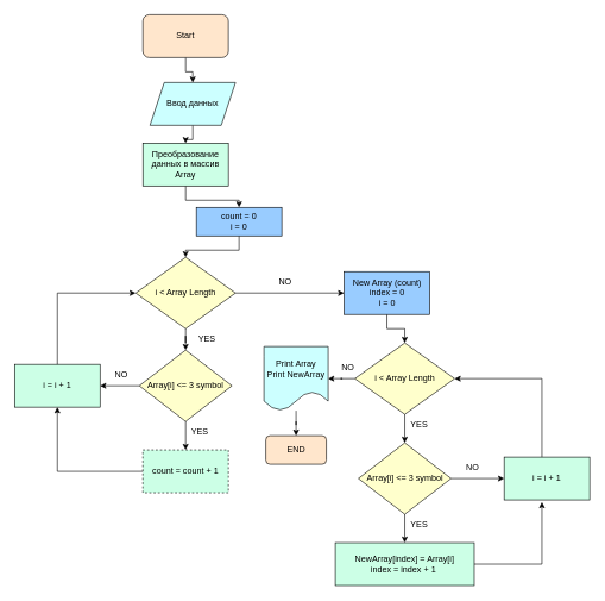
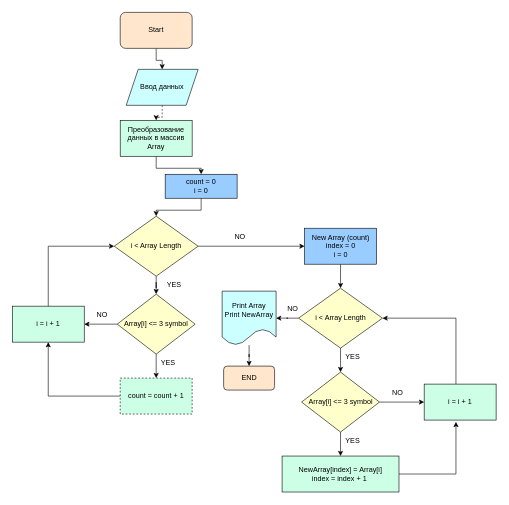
  <mxCell id="0" />
  <mxCell id="1" parent="0" />
  <mxCell id="2" value="" style="edgeStyle=orthogonalEdgeStyle;rounded=0;orthogonalLoop=1;jettySize=auto;html=1;" edge="1" parent="1" source="3" target="5"><mxGeometry relative="1" as="geometry" /></mxCell>
  <mxCell id="3" value="Start" style="rounded=1;whiteSpace=wrap;html=1;fillColor=#FFE6CC;" vertex="1" parent="1"><mxGeometry x="200" y="20" width="120" height="60" as="geometry" /></mxCell>
- <mxCell id="4" value="" style="edgeStyle=orthogonalEdgeStyle;rounded=0;orthogonalLoop=1;jettySize=auto;html=1;" edge="1" parent="1" source="5" target="7"><mxGeometry relative="1" as="geometry" /></mxCell>
+ <mxCell id="4" value="" style="edgeStyle=orthogonalEdgeStyle;rounded=0;orthogonalLoop=1;jettySize=auto;html=1;dashed=1;" edge="1" parent="1" source="5" target="7"><mxGeometry relative="1" as="geometry" /></mxCell>
  <mxCell id="5" value="Ввод данных" style="shape=parallelogram;perimeter=parallelogramPerimeter;whiteSpace=wrap;html=1;fixedSize=1;fillColor=#CCFFFF;" vertex="1" parent="1"><mxGeometry x="210" y="115" width="120" height="60" as="geometry" /></mxCell>
  <mxCell id="6" value="" style="edgeStyle=orthogonalEdgeStyle;rounded=0;orthogonalLoop=1;jettySize=auto;html=1;" edge="1" parent="1" source="7" target="12"><mxGeometry relative="1" as="geometry" /></mxCell>
  <mxCell id="7" value="Преобразование данных в массив&lt;div&gt;Array&lt;/div&gt;" style="rounded=0;whiteSpace=wrap;html=1;fillColor=#CCFFE6;" vertex="1" parent="1"><mxGeometry x="200" y="200" width="120" height="60" as="geometry" /></mxCell>
  <mxCell id="8" value="" style="edgeStyle=orthogonalEdgeStyle;rounded=0;orthogonalLoop=1;jettySize=auto;html=1;" edge="1" parent="1" source="10" target="16"><mxGeometry relative="1" as="geometry" /></mxCell>
  <mxCell id="9" value="" style="edgeStyle=orthogonalEdgeStyle;rounded=0;orthogonalLoop=1;jettySize=auto;html=1;" edge="1" parent="1" source="10" target="24"><mxGeometry relative="1" as="geometry" /></mxCell>
  <mxCell id="10" value="i &amp;lt; Array Length" style="rhombus;whiteSpace=wrap;html=1;fillColor=#FFFFCC;" vertex="1" parent="1"><mxGeometry x="190" y="360" width="140" height="100" as="geometry" /></mxCell>
  <mxCell id="11" value="" style="edgeStyle=orthogonalEdgeStyle;rounded=0;orthogonalLoop=1;jettySize=auto;html=1;" edge="1" parent="1" source="12" target="10"><mxGeometry relative="1" as="geometry" /></mxCell>
  <mxCell id="12" value="count = 0&lt;div&gt;i = 0&lt;/div&gt;" style="rounded=0;whiteSpace=wrap;html=1;fillColor=#99CCFF;" vertex="1" parent="1"><mxGeometry x="275" y="290" width="120" height="40" as="geometry" /></mxCell>
  <mxCell id="13" value="count = count + 1" style="rounded=0;whiteSpace=wrap;html=1;fillColor=#CCFFE6;dashed=1;" vertex="1" parent="1"><mxGeometry x="200" y="630" width="120" height="60" as="geometry" /></mxCell>
  <mxCell id="14" value="" style="edgeStyle=orthogonalEdgeStyle;rounded=0;orthogonalLoop=1;jettySize=auto;html=1;" edge="1" parent="1" source="16" target="13"><mxGeometry relative="1" as="geometry" /></mxCell>
  <mxCell id="15" value="" style="edgeStyle=orthogonalEdgeStyle;rounded=0;orthogonalLoop=1;jettySize=auto;html=1;" edge="1" parent="1" source="16" target="17"><mxGeometry relative="1" as="geometry" /></mxCell>
  <mxCell id="16" value="Array[i] &amp;lt;= 3 symbol" style="rhombus;whiteSpace=wrap;html=1;fillColor=#FFFFCC;" vertex="1" parent="1"><mxGeometry x="195" y="490" width="130" height="100" as="geometry" /></mxCell>
  <mxCell id="17" value="i = i + 1" style="rounded=0;whiteSpace=wrap;html=1;fillColor=#CCFFE6;" vertex="1" parent="1"><mxGeometry x="20" y="510" width="120" height="60" as="geometry" /></mxCell>
  <mxCell id="18" value="" style="endArrow=classic;html=1;rounded=0;exitX=0;exitY=0.5;exitDx=0;exitDy=0;" edge="1" parent="1" source="13"><mxGeometry width="50" height="50" relative="1" as="geometry"><mxPoint x="30" y="620" as="sourcePoint" /><mxPoint x="80" y="570" as="targetPoint" /><Array as="points"><mxPoint x="80" y="660" /></Array></mxGeometry></mxCell>
  <mxCell id="19" value="" style="endArrow=classic;html=1;rounded=0;entryX=0;entryY=0.5;entryDx=0;entryDy=0;exitX=0.5;exitY=0;exitDx=0;exitDy=0;" edge="1" parent="1" source="17" target="10"><mxGeometry width="50" height="50" relative="1" as="geometry"><mxPoint x="80" y="500" as="sourcePoint" /><mxPoint x="130" y="450" as="targetPoint" /><Array as="points"><mxPoint x="80" y="410" /></Array></mxGeometry></mxCell>
  <mxCell id="20" value="YES" style="text;html=1;align=center;verticalAlign=middle;whiteSpace=wrap;rounded=0;" vertex="1" parent="1"><mxGeometry x="260" y="460" width="60" height="30" as="geometry" /></mxCell>
  <mxCell id="21" value="YES" style="text;html=1;align=center;verticalAlign=middle;whiteSpace=wrap;rounded=0;" vertex="1" parent="1"><mxGeometry x="250" y="590" width="60" height="30" as="geometry" /></mxCell>
  <mxCell id="22" value="NO" style="text;html=1;align=center;verticalAlign=middle;whiteSpace=wrap;rounded=0;" vertex="1" parent="1"><mxGeometry x="140" y="510" width="60" height="30" as="geometry" /></mxCell>
  <mxCell id="23" value="" style="edgeStyle=orthogonalEdgeStyle;rounded=0;orthogonalLoop=1;jettySize=auto;html=1;" edge="1" parent="1" source="24" target="31"><mxGeometry relative="1" as="geometry" /></mxCell>
- <mxCell id="24" value="New Array (count)&lt;div&gt;index = 0&lt;/div&gt;&lt;div&gt;i = 0&lt;/div&gt;" style="rounded=0;whiteSpace=wrap;html=1;fillColor=#99CCFF;" vertex="1" parent="1"><mxGeometry x="482.5" y="380" width="120" height="60" as="geometry" /></mxCell>
+ <mxCell id="24" value="New Array (count)&lt;div&gt;index = 0&lt;/div&gt;&lt;div&gt;i = 0&lt;/div&gt;" style="rounded=0;whiteSpace=wrap;html=1;fillColor=#99CCFF;" vertex="1" parent="1"><mxGeometry x="507.5" y="380" width="120" height="60" as="geometry" /></mxCell>
  <mxCell id="25" value="NO" style="text;html=1;align=center;verticalAlign=middle;whiteSpace=wrap;rounded=0;" vertex="1" parent="1"><mxGeometry x="370" y="380" width="60" height="30" as="geometry" /></mxCell>
  <mxCell id="26" value="" style="edgeStyle=orthogonalEdgeStyle;rounded=0;orthogonalLoop=1;jettySize=auto;html=1;" edge="1" parent="1" source="28" target="33"><mxGeometry relative="1" as="geometry" /></mxCell>
  <mxCell id="27" value="" style="edgeStyle=orthogonalEdgeStyle;rounded=0;orthogonalLoop=1;jettySize=auto;html=1;" edge="1" parent="1" source="28" target="35"><mxGeometry relative="1" as="geometry" /></mxCell>
  <mxCell id="28" value="Array[i] &amp;lt;= 3 symbol" style="rhombus;whiteSpace=wrap;html=1;fillColor=#FFFFCC;" vertex="1" parent="1"><mxGeometry x="502.5" y="620" width="130" height="100" as="geometry" /></mxCell>
  <mxCell id="29" value="" style="edgeStyle=orthogonalEdgeStyle;rounded=0;orthogonalLoop=1;jettySize=auto;html=1;" edge="1" parent="1" source="31" target="28"><mxGeometry relative="1" as="geometry" /></mxCell>
  <mxCell id="30" value="" style="edgeStyle=orthogonalEdgeStyle;rounded=0;orthogonalLoop=1;jettySize=auto;html=1;" edge="1" parent="1" source="31" target="40"><mxGeometry relative="1" as="geometry" /></mxCell>
  <mxCell id="31" value="i &amp;lt; Array Length" style="rhombus;whiteSpace=wrap;html=1;fillColor=#FFFFCC;" vertex="1" parent="1"><mxGeometry x="497.5" y="480" width="140" height="100" as="geometry" /></mxCell>
  <mxCell id="32" value="YES" style="text;html=1;align=center;verticalAlign=middle;whiteSpace=wrap;rounded=0;" vertex="1" parent="1"><mxGeometry x="557.5" y="580" width="60" height="30" as="geometry" /></mxCell>
  <mxCell id="33" value="NewArray[index] = Array[i]&lt;div&gt;index = index + 1&amp;nbsp;&lt;/div&gt;" style="rounded=0;whiteSpace=wrap;html=1;fillColor=#CCFFE6;" vertex="1" parent="1"><mxGeometry x="470" y="760" width="195" height="60" as="geometry" /></mxCell>
  <mxCell id="34" value="YES" style="text;html=1;align=center;verticalAlign=middle;whiteSpace=wrap;rounded=0;" vertex="1" parent="1"><mxGeometry x="557.5" y="720" width="60" height="30" as="geometry" /></mxCell>
  <mxCell id="35" value="i = i + 1" style="rounded=0;whiteSpace=wrap;html=1;fillColor=#CCFFE6;" vertex="1" parent="1"><mxGeometry x="707" y="640" width="120" height="60" as="geometry" /></mxCell>
  <mxCell id="36" value="" style="endArrow=classic;html=1;rounded=0;entryX=0.442;entryY=1.05;entryDx=0;entryDy=0;entryPerimeter=0;" edge="1" parent="1" target="35"><mxGeometry width="50" height="50" relative="1" as="geometry"><mxPoint x="665" y="790" as="sourcePoint" /><mxPoint x="715" y="740" as="targetPoint" /><Array as="points"><mxPoint x="760" y="790" /></Array></mxGeometry></mxCell>
  <mxCell id="37" value="NO" style="text;html=1;align=center;verticalAlign=middle;whiteSpace=wrap;rounded=0;" vertex="1" parent="1"><mxGeometry x="632.5" y="640" width="60" height="30" as="geometry" /></mxCell>
  <mxCell id="38" value="" style="endArrow=classic;html=1;rounded=0;entryX=1;entryY=0.5;entryDx=0;entryDy=0;" edge="1" parent="1" target="31"><mxGeometry width="50" height="50" relative="1" as="geometry"><mxPoint x="760" y="640" as="sourcePoint" /><mxPoint x="810" y="590" as="targetPoint" /><Array as="points"><mxPoint x="760" y="530" /></Array></mxGeometry></mxCell>
  <mxCell id="39" value="" style="edgeStyle=orthogonalEdgeStyle;rounded=0;orthogonalLoop=1;jettySize=auto;html=1;" edge="1" parent="1" source="40" target="41"><mxGeometry relative="1" as="geometry" /></mxCell>
  <mxCell id="40" value="Print Array&lt;div&gt;Print NewArray&lt;/div&gt;" style="shape=document;whiteSpace=wrap;html=1;boundedLbl=1;fillColor=#CCFFFF;" vertex="1" parent="1"><mxGeometry x="370" y="485" width="90" height="90" as="geometry" /></mxCell>
  <mxCell id="41" value="END" style="rounded=1;whiteSpace=wrap;html=1;fillColor=#FFE6CC;" vertex="1" parent="1"><mxGeometry x="372.5" y="610" width="85" height="40" as="geometry" /></mxCell>
  <mxCell id="42" value="NO" style="text;html=1;align=center;verticalAlign=middle;whiteSpace=wrap;rounded=0;" vertex="1" parent="1"><mxGeometry x="457.5" y="500" width="60" height="30" as="geometry" /></mxCell>
